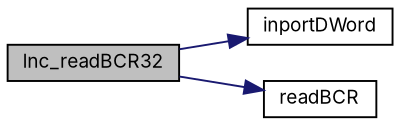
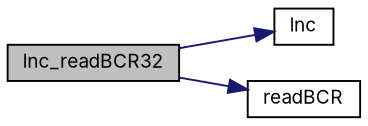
  digraph {
    fontname=Inter
    rankdir=LR
    node [color=black fillcolor=white fontname=Inter fontsize=10 shape=record style=filled]
    edge [color=midnightblue fontname=Inter fontsize=10 labelfontname=Helvetica labelfontsize=10 style=solid]
    n1 [fillcolor=grey75 fontcolor=black height=0.2 label=lnc_readBCR32 width=0.4]
-   n2 [height=0.2 label=inportDWord width=0.4]
+   n2 [height=0.2 label=lnc width=0.4]
    n3 [height=0.2 label=readBCR width=0.4]
    n1 -> n2
    n1 -> n3
  }
